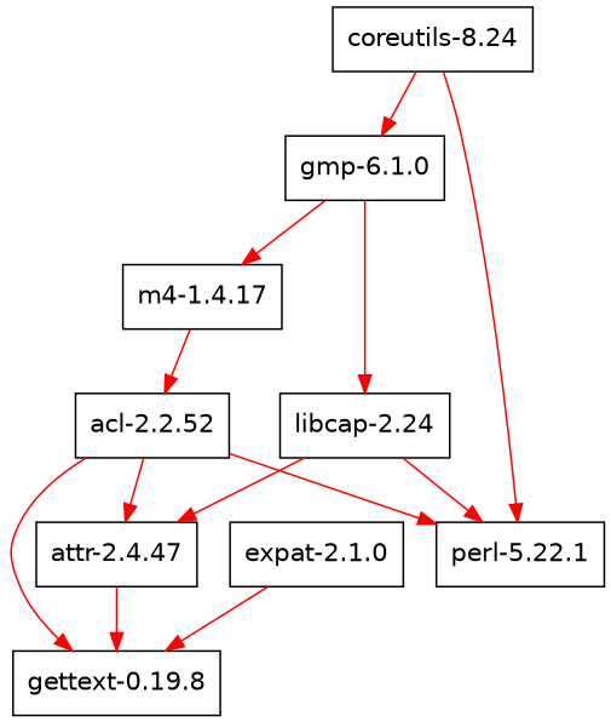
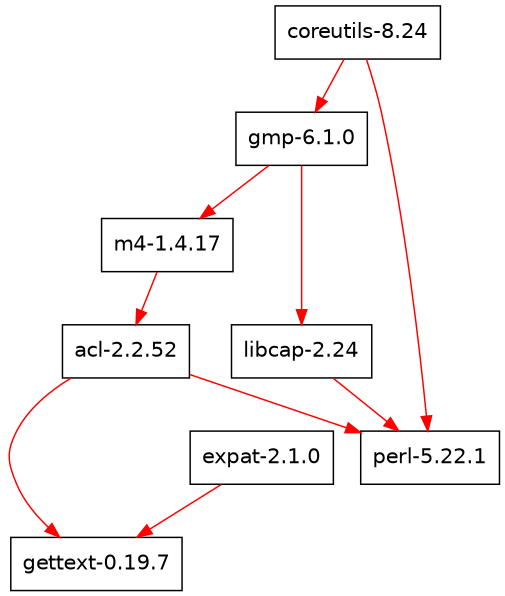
  digraph {
    node [fontname=Helvetica shape=box]
    edge [color=red]
    n1 [label="coreutils-8.24"]
    n2 [label="perl-5.22.1"]
    n3 [label="gmp-6.1.0"]
    n4 [label="acl-2.2.52"]
-   n5 [label="gettext-0.19.8"]
-   n6 [label="attr-2.4.47"]
+   n5 [label="gettext-0.19.7"]
    n7 [label="libcap-2.24"]
    n8 [label="m4-1.4.17"]
    n9 [label="expat-2.1.0"]
    n1 -> n2
    n1 -> n3
    n3 -> n7
    n3 -> n8
    n4 -> n2
    n4 -> n5
-   n4 -> n6
-   n6 -> n5
    n7 -> n2
-   n7 -> n6
    n8 -> n4
    n9 -> n5
  }
